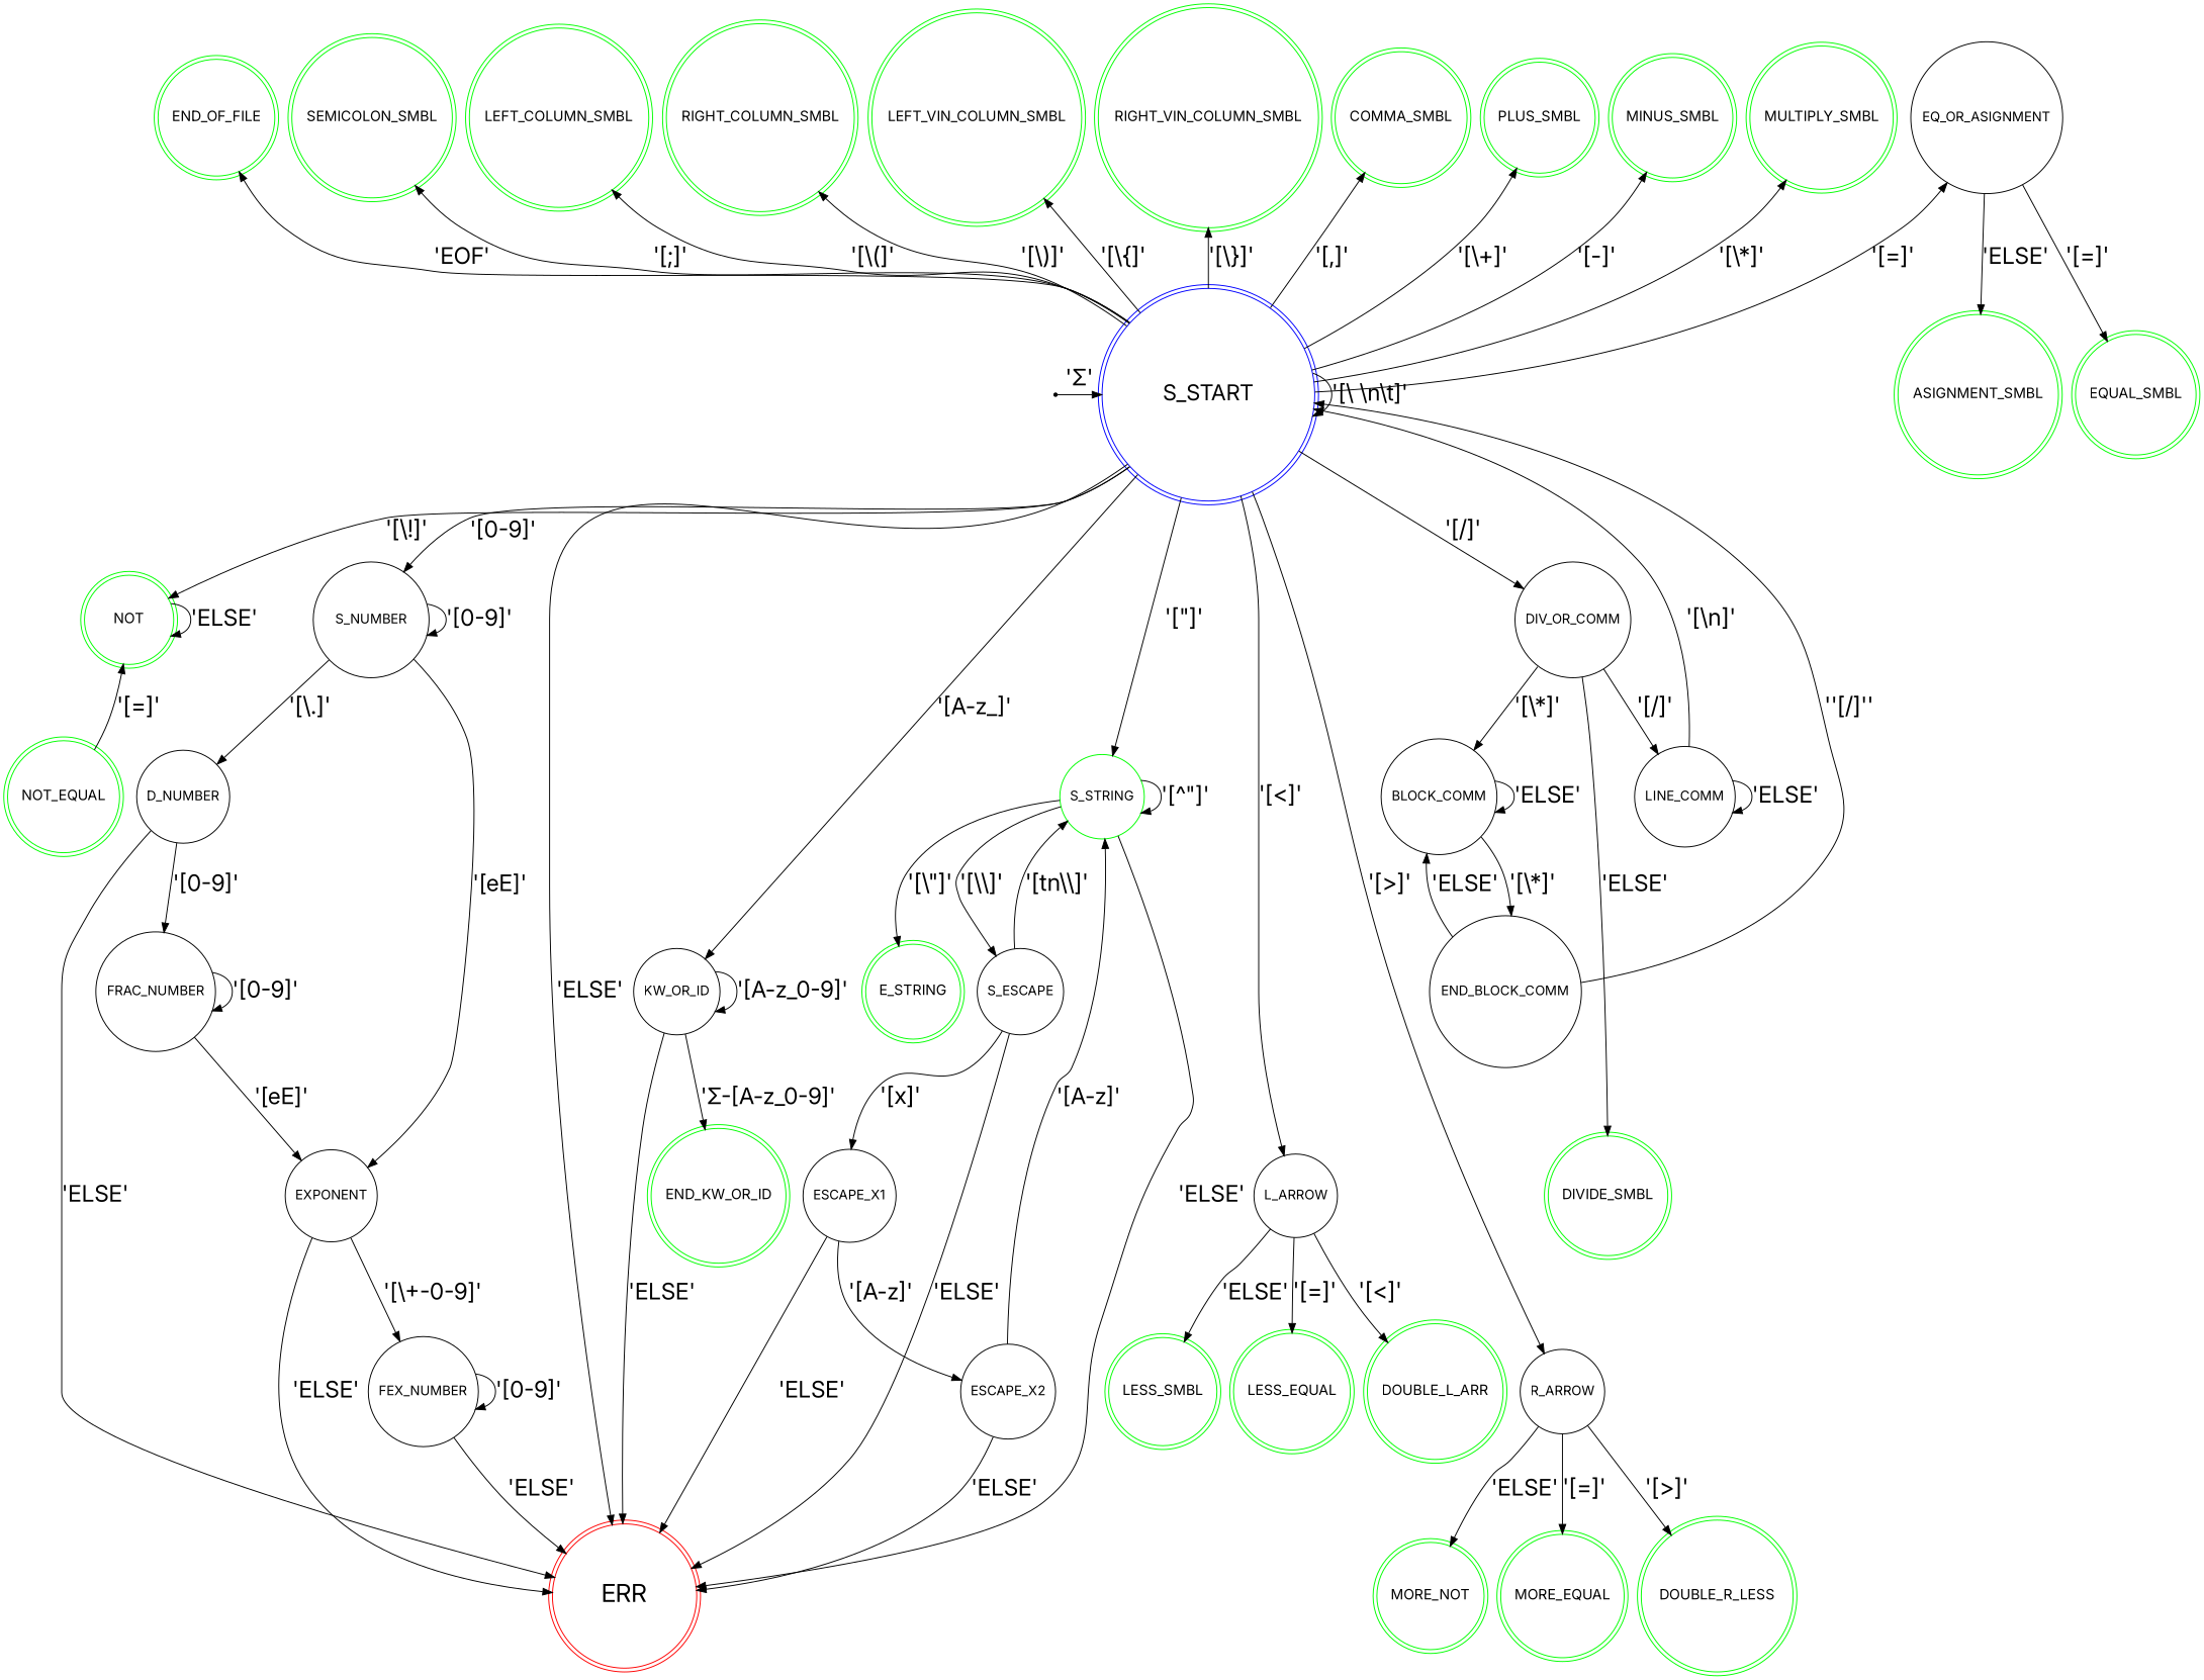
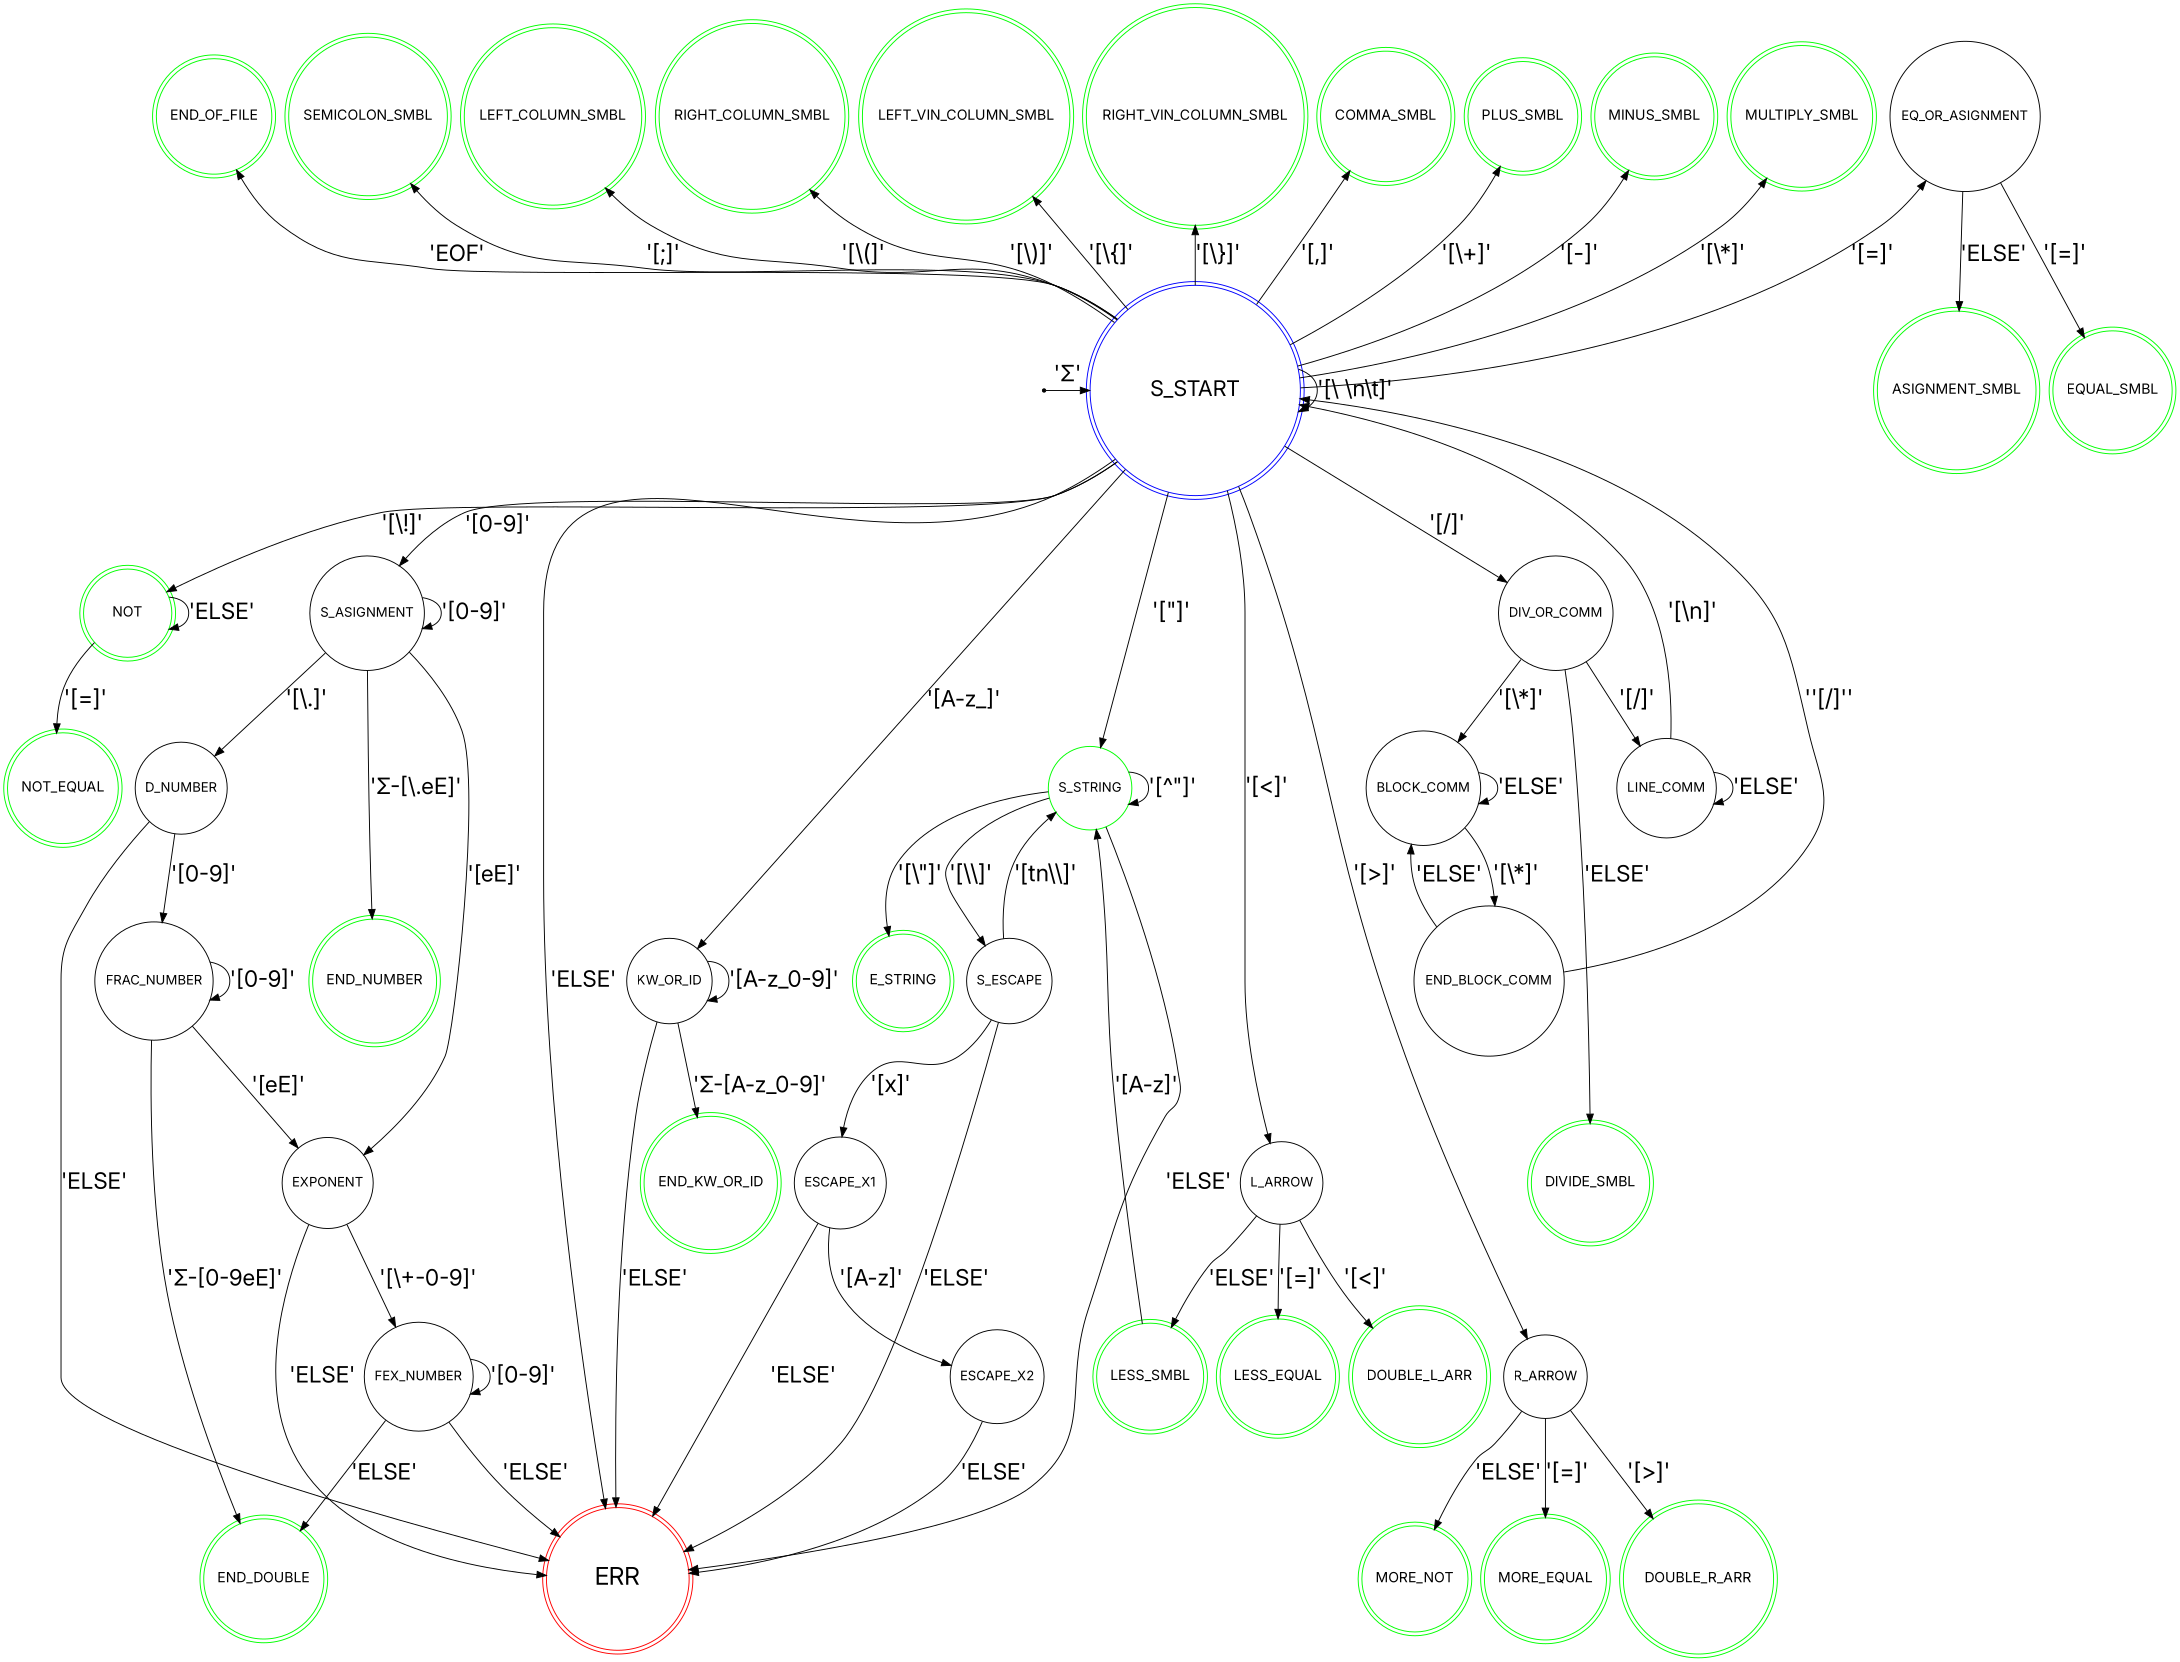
  digraph {
    fixedsize=true
    fontname=Inter
    node [fontname=Inter shape=doublecircle color=green fontsize=15]
    edge [fontname=Inter fontsize=24]
    bod [shape=point color="" fontsize=""]
    S_START [color=blue fontsize=23 width=3]
    END_OF_FILE [width=1.2]
    SEMICOLON_SMBL [width=1.2]
    LEFT_COLUMN_SMBL [width=1.2]
    RIGHT_COLUMN_SMBL [width=1.2]
    LEFT_VIN_COLUMN_SMBL [width=1.2]
    RIGHT_VIN_COLUMN_SMBL [width=1.2]
    COMMA_SMBL [width=1.2]
    PLUS_SMBL [width=1.2]
    MINUS_SMBL [width=1.2]
    MULTIPLY_SMBL [width=1.2]
    EQ_OR_ASIGNMENT [color=black fontsize=14 rank=max shape=circle width=1]
    NOT [width=1.2]
-   S_NUMBER [color=black fontsize=14 rank=max shape=circle width=1]
+   S_NUMBER [color=black fontsize=14 rank=max shape=circle width=1 label=S_ASIGNMENT]
    LESS_SMBL [width=1.2]
    LESS_EQUAL [width=1.2]
    R_ARROW [color=black fontsize=14 rank=max shape=circle width=1]
    FEX_NUMBER [color=black fontsize=14 rank=max shape=circle width=1]
    END_KW_OR_ID [width=1.2]
    DIVIDE_SMBL [width=1.2]
    L_ARROW [color=black fontsize=14 rank=max shape=circle width=1]
+   END_NUMBER [width=1.2]
    E_STRING [width=1.2]
    KW_OR_ID [color=black fontsize=14 rank=max shape=circle width=1]
    ERR [color=red fontsize=26 width=2]
    DIV_OR_COMM [color=black fontsize=14 rank=max shape=circle width=1]
    S_STRING [fontsize=14 rank=max shape=circle width=1]
    ASIGNMENT_SMBL [width=1.2]
    EQUAL_SMBL [width=1.2]
    NOT_EQUAL [width=1.2]
    EXPONENT [color=black fontsize=14 rank=max shape=circle width=1]
    D_NUMBER [color=black fontsize=14 rank=max shape=circle width=1]
-   DOUBLE_R_ARR [width=1.2 label=DOUBLE_R_LESS]
+   DOUBLE_R_ARR [width=1.2]
    n35 [label=MORE_NOT width=1.2]
    MORE_EQUAL [width=1.2]
+   END_DOUBLE [width=1.2]
    DOUBLE_L_ARR [width=1.2]
    LINE_COMM [color=black fontsize=14 rank=max shape=circle width=1]
    BLOCK_COMM [color=black fontsize=14 rank=max shape=circle width=1]
    S_ESCAPE [color=black fontsize=14 rank=max shape=circle width=1]
    END_BLOCK_COMM [color=black fontsize=14 rank=max shape=circle width=1]
    ESCAPE_X1 [color=black fontsize=14 rank=max shape=circle width=1]
    ESCAPE_X2 [color=black fontsize=14 rank=max shape=circle width=1]
    FRAC_NUMBER [color=black fontsize=14 rank=max shape=circle width=1]
    subgraph sub_1 {
      rank=same
      bod
      S_START
    }
    subgraph sub_2 {
      rank=min
      END_OF_FILE
    }
    subgraph sub_3 {
      rank=same
      END_OF_FILE
      SEMICOLON_SMBL
      LEFT_COLUMN_SMBL
      RIGHT_COLUMN_SMBL
      LEFT_VIN_COLUMN_SMBL
      RIGHT_VIN_COLUMN_SMBL
      COMMA_SMBL
      PLUS_SMBL
      MINUS_SMBL
      MULTIPLY_SMBL
      EQ_OR_ASIGNMENT
    }
    subgraph sub_4 {
      rank=same
      NOT
      S_NUMBER
    }
    subgraph sub_5 {
      rank=same
      LESS_SMBL
      LESS_EQUAL
      R_ARROW
      FEX_NUMBER
    }
    subgraph sub_6 {
      rank=same
      END_KW_OR_ID
      DIVIDE_SMBL
      L_ARROW
    }
    subgraph sub_7 {
      rank=same
+     END_NUMBER
      E_STRING
      KW_OR_ID
    }
    bod -> S_START [label="\'Σ\'"]
    S_START -> S_START [label="\'[\\\ \\n\\t]\'"]
    S_START -> END_OF_FILE [label="\'EOF\'"]
    S_START -> SEMICOLON_SMBL [fontsize=25 label="\'[;]\'"]
    S_START -> LEFT_COLUMN_SMBL [fontsize=25 label="\'[\\(]\'"]
    S_START -> RIGHT_COLUMN_SMBL [fontsize=25 label="\'[\\)]\'"]
    S_START -> LEFT_VIN_COLUMN_SMBL [fontsize=25 label="\'[\\{]\'"]
    S_START -> RIGHT_VIN_COLUMN_SMBL [fontsize=25 label="\'[\\}]\'"]
    S_START -> COMMA_SMBL [fontsize=25 label="\'[,]\'"]
    S_START -> PLUS_SMBL [fontsize=25 label="\'[\\+]\'"]
    S_START -> MINUS_SMBL [fontsize=25 label="\'[-]\'"]
    S_START -> MULTIPLY_SMBL [fontsize=25 label="\'[\\*]\'"]
    S_START -> EQ_OR_ASIGNMENT [fontsize=25 label="\'[=]\'"]
    S_START -> NOT [fontsize=25 label="\'[\\!]\'"]
    S_START -> S_NUMBER [label="\'[0-9]\'"]
    S_START -> R_ARROW [fontsize=25 label="\'[>]\'"]
    S_START -> L_ARROW [fontsize=25 label="\'[<]\'"]
    S_START -> KW_OR_ID [label="\'[A-z_]\'"]
    S_START -> ERR [label="\'ELSE\'"]
    S_START -> DIV_OR_COMM [fontsize=25 label="\'[/]\'"]
    S_START -> S_STRING [fontsize=25 label="\'[\"]\'"]
    EQ_OR_ASIGNMENT -> ASIGNMENT_SMBL [label="\'ELSE\'"]
    EQ_OR_ASIGNMENT -> EQUAL_SMBL [fontsize=25 label="\'[=]\'"]
    NOT -> NOT [label="\'ELSE\'"]
-   NOT_EQUAL -> NOT [fontsize=25 label="\'[=]\'"]
+   NOT -> NOT_EQUAL [fontsize=25 label="\'[=]\'"]
    S_NUMBER -> S_NUMBER [label="\'[0-9]\'"]
+   S_NUMBER -> END_NUMBER [label="\'Σ-[\\.eE]\'"]
    S_NUMBER -> EXPONENT [label="\'[eE]\'"]
    S_NUMBER -> D_NUMBER [fontsize=25 label="\'[\\.]\'"]
    R_ARROW -> DOUBLE_R_ARR [fontsize=25 label="\'[>]\'"]
    R_ARROW -> n35 [label="\'ELSE\'"]
    R_ARROW -> MORE_EQUAL [fontsize=25 label="\'[=]\'"]
    FEX_NUMBER -> FEX_NUMBER [label="\'[0-9]\'"]
    FEX_NUMBER -> ERR [label="\'ELSE\'"]
+   FEX_NUMBER -> END_DOUBLE [label="\'ELSE\'"]
    L_ARROW -> LESS_SMBL [label="\'ELSE\'"]
    L_ARROW -> LESS_EQUAL [fontsize=25 label="\'[=]\'"]
    L_ARROW -> DOUBLE_L_ARR [fontsize=25 label="\'[<]\'"]
    KW_OR_ID -> END_KW_OR_ID [label="\'Σ-[A-z_0-9]\'"]
    KW_OR_ID -> KW_OR_ID [label="\'[A-z_0-9]\'"]
    KW_OR_ID -> ERR [label="\'ELSE\'"]
    DIV_OR_COMM -> DIVIDE_SMBL [label="\'ELSE\'"]
    DIV_OR_COMM -> LINE_COMM [fontsize=25 label="\'[/]\'"]
    DIV_OR_COMM -> BLOCK_COMM [fontsize=25 label="\'[\\*]\'"]
    S_STRING -> E_STRING [fontsize=25 label="\'[\\\"]\'"]
    S_STRING -> ERR [label="\'ELSE\'"]
    S_STRING -> S_STRING [label="\'[\^\"]\'"]
    S_STRING -> S_ESCAPE [fontsize=25 label="\'[\\\\]\'"]
    EXPONENT -> FEX_NUMBER [label="\'[\\+-0-9]\'"]
    EXPONENT -> ERR [label="\'ELSE\'"]
    D_NUMBER -> ERR [label="\'ELSE\'"]
    D_NUMBER -> FRAC_NUMBER [label="\'[0-9]\'"]
    LINE_COMM -> S_START [fontsize=25 label="\'[\\n]\'"]
    LINE_COMM -> LINE_COMM [label="\'ELSE\'"]
    BLOCK_COMM -> BLOCK_COMM [label="\'ELSE\'"]
    BLOCK_COMM -> END_BLOCK_COMM [fontsize=25 label="\'[\\*]\'"]
    S_ESCAPE -> ERR [label="\'ELSE\'"]
    S_ESCAPE -> S_STRING [fontsize=25 label="\'[tn\\\\]\'"]
    S_ESCAPE -> ESCAPE_X1 [fontsize=25 label="\'[x]\'"]
    END_BLOCK_COMM -> S_START [fontsize=25 label="\''[/]'\'"]
    END_BLOCK_COMM -> BLOCK_COMM [label="\'ELSE\'"]
    ESCAPE_X1 -> ERR [label="\'ELSE\'"]
    ESCAPE_X1 -> ESCAPE_X2 [label="\'[A-z]\'"]
    ESCAPE_X2 -> ERR [label="\'ELSE\'"]
-   ESCAPE_X2 -> S_STRING [label="\'[A-z]\'"]
+   LESS_SMBL -> S_STRING [label="\'[A-z]\'"]
    FRAC_NUMBER -> EXPONENT [label="\'[eE]\'"]
+   FRAC_NUMBER -> END_DOUBLE [label="\'Σ-[0-9eE]\'"]
    FRAC_NUMBER -> FRAC_NUMBER [label="\'[0-9]\'"]
  }
